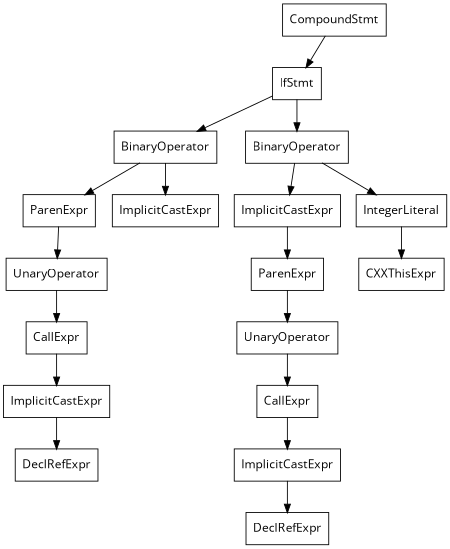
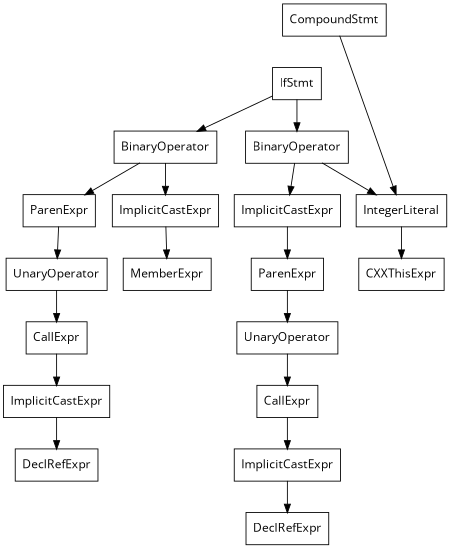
  digraph {
    fontname="Open Sans"
    node [fontname="Open Sans" shape=record]
    edge [fontname="Open Sans"]
    n1 [label="{CompoundStmt}"]
    n2 [label="{IfStmt}"]
    n3 [label="{BinaryOperator}"]
    n4 [label="{BinaryOperator}"]
    n5 [label="{ImplicitCastExpr}"]
    n6 [label="{IntegerLiteral}"]
    n7 [label="{ParenExpr}"]
    n8 [label="{ImplicitCastExpr}"]
    n9 [label="{ParenExpr}"]
    n10 [label="{CXXThisExpr}"]
    n11 [label="{UnaryOperator}"]
+   n12 [label="{MemberExpr}"]
    n13 [label="{UnaryOperator}"]
    n14 [label="{CallExpr}"]
    n15 [label="{ImplicitCastExpr}"]
    n16 [label="{DeclRefExpr}"]
    n17 [label="{CallExpr}"]
    n18 [label="{ImplicitCastExpr}"]
    n19 [label="{DeclRefExpr}"]
-   n1 -> n2
+   n1 -> n6
    n2 -> n3
    n2 -> n4
    n3 -> n5
    n3 -> n6
    n4 -> n7
    n4 -> n8
    n5 -> n9
    n6 -> n10
    n7 -> n11
+   n8 -> n12
    n9 -> n13
    n11 -> n17
    n13 -> n14
    n14 -> n15
    n15 -> n16
    n17 -> n18
    n18 -> n19
  }
